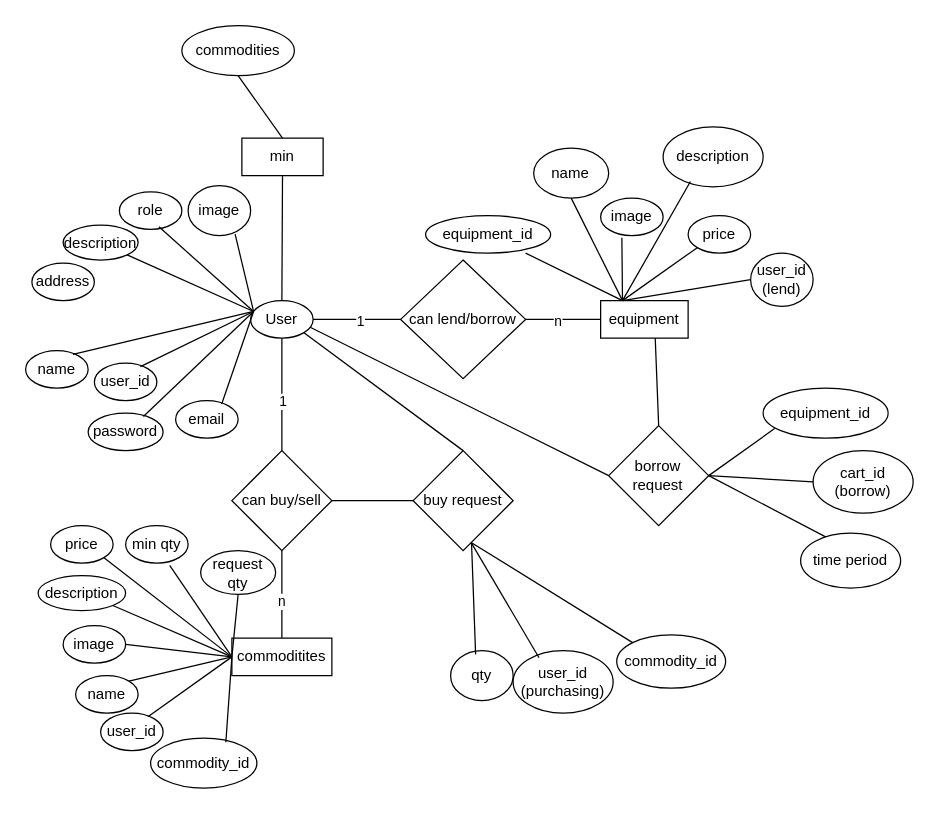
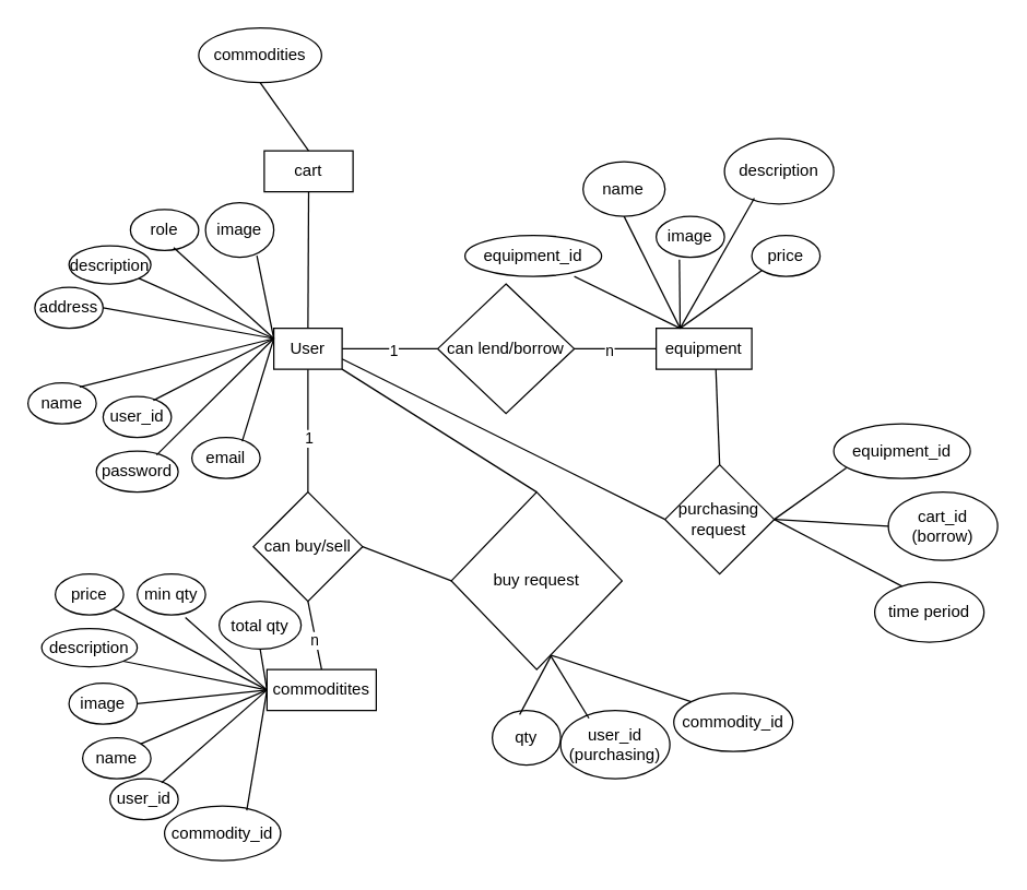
  <mxCell id="0" />
  <mxCell id="1" parent="0" />
- <mxCell id="2" value="User" style="ellipse;whiteSpace=wrap;html=1;" parent="1" vertex="1"><mxGeometry x="200" y="240" width="50" height="30" as="geometry" /></mxCell>
+ <mxCell id="2" value="User" style="rounded=0;whiteSpace=wrap;html=1;" parent="1" vertex="1"><mxGeometry x="200" y="240" width="50" height="30" as="geometry" /></mxCell>
  <mxCell id="3" value="user_id" style="ellipse;whiteSpace=wrap;html=1;" parent="1" vertex="1"><mxGeometry x="75" y="290" width="50" height="30" as="geometry" /></mxCell>
  <mxCell id="4" value="" style="endArrow=none;html=1;rounded=0;entryX=0.737;entryY=0.092;entryDx=0;entryDy=0;exitX=0;exitY=0.25;exitDx=0;exitDy=0;entryPerimeter=0;" parent="1" source="2" target="3" edge="1"><mxGeometry width="50" height="50" relative="1" as="geometry"><mxPoint x="200" y="240" as="sourcePoint" /><mxPoint x="180" y="260" as="targetPoint" /></mxGeometry></mxCell>
  <mxCell id="5" value="name" style="ellipse;whiteSpace=wrap;html=1;" parent="1" vertex="1"><mxGeometry x="20" y="280" width="50" height="30" as="geometry" /></mxCell>
  <mxCell id="6" value="" style="endArrow=none;html=1;rounded=0;entryX=0.757;entryY=0.099;entryDx=0;entryDy=0;entryPerimeter=0;exitX=0;exitY=0.25;exitDx=0;exitDy=0;" parent="1" source="2" target="5" edge="1"><mxGeometry width="50" height="50" relative="1" as="geometry"><mxPoint x="130" y="218" as="sourcePoint" /><mxPoint x="110" y="230" as="targetPoint" /></mxGeometry></mxCell>
  <mxCell id="7" value="address" style="ellipse;whiteSpace=wrap;html=1;" parent="1" vertex="1"><mxGeometry x="25" y="210" width="50" height="30" as="geometry" /></mxCell>
+ <mxCell id="8" value="" style="endArrow=none;html=1;rounded=0;entryX=1;entryY=0.5;entryDx=0;entryDy=0;exitX=0;exitY=0.25;exitDx=0;exitDy=0;" parent="1" source="2" target="7" edge="1"><mxGeometry width="50" height="50" relative="1" as="geometry"><mxPoint x="120" y="188" as="sourcePoint" /><mxPoint x="100" y="200" as="targetPoint" /></mxGeometry></mxCell>
  <mxCell id="9" value="description" style="ellipse;whiteSpace=wrap;html=1;" parent="1" vertex="1"><mxGeometry x="50" y="179.5" width="60" height="28" as="geometry" /></mxCell>
  <mxCell id="10" value="" style="endArrow=none;html=1;rounded=0;entryX=1;entryY=1;entryDx=0;entryDy=0;exitX=0;exitY=0.25;exitDx=0;exitDy=0;" parent="1" source="2" target="9" edge="1"><mxGeometry width="50" height="50" relative="1" as="geometry"><mxPoint x="120" y="150" as="sourcePoint" /><mxPoint x="100" y="162" as="targetPoint" /></mxGeometry></mxCell>
  <mxCell id="11" value="" style="endArrow=none;html=1;rounded=0;entryX=0.5;entryY=1;entryDx=0;entryDy=0;exitX=0.5;exitY=0;exitDx=0;exitDy=0;" parent="1" source="13" target="2" edge="1"><mxGeometry width="50" height="50" relative="1" as="geometry"><mxPoint x="225" y="370" as="sourcePoint" /><mxPoint x="260" y="320" as="targetPoint" /></mxGeometry></mxCell>
  <mxCell id="12" value="1" style="edgeLabel;html=1;align=center;verticalAlign=middle;resizable=0;points=[];" parent="11" vertex="1" connectable="0"><mxGeometry x="-0.106" relative="1" as="geometry"><mxPoint as="offset" /></mxGeometry></mxCell>
  <mxCell id="13" value="can buy/sell" style="rhombus;whiteSpace=wrap;html=1;" parent="1" vertex="1"><mxGeometry x="185" y="360" width="80" height="80" as="geometry" /></mxCell>
  <mxCell id="14" value="" style="endArrow=none;html=1;rounded=0;entryX=0.5;entryY=1;entryDx=0;entryDy=0;exitX=0.5;exitY=0;exitDx=0;exitDy=0;" parent="1" source="16" target="13" edge="1"><mxGeometry width="50" height="50" relative="1" as="geometry"><mxPoint x="225" y="460" as="sourcePoint" /><mxPoint x="265" y="490" as="targetPoint" /></mxGeometry></mxCell>
  <mxCell id="15" value="n" style="edgeLabel;html=1;align=center;verticalAlign=middle;resizable=0;points=[];" parent="14" vertex="1" connectable="0"><mxGeometry x="-0.148" y="1" relative="1" as="geometry"><mxPoint as="offset" /></mxGeometry></mxCell>
- <mxCell id="16" value="commoditites" style="rounded=0;whiteSpace=wrap;html=1;" parent="1" vertex="1"><mxGeometry x="185" y="510" width="80" height="30" as="geometry" /></mxCell>
+ <mxCell id="16" value="commoditites" style="rounded=0;whiteSpace=wrap;html=1;" parent="1" vertex="1"><mxGeometry x="195" y="490" width="80" height="30" as="geometry" /></mxCell>
  <mxCell id="17" value="role" style="ellipse;whiteSpace=wrap;html=1;" parent="1" vertex="1"><mxGeometry x="95" y="153" width="50" height="30" as="geometry" /></mxCell>
  <mxCell id="18" value="" style="endArrow=none;html=1;rounded=0;entryX=0.633;entryY=0.931;entryDx=0;entryDy=0;entryPerimeter=0;exitX=0;exitY=0.25;exitDx=0;exitDy=0;" parent="1" source="2" target="17" edge="1"><mxGeometry width="50" height="50" relative="1" as="geometry"><mxPoint x="200" y="250" as="sourcePoint" /><mxPoint x="230" y="310" as="targetPoint" /></mxGeometry></mxCell>
  <mxCell id="19" value="commodity_id" style="ellipse;whiteSpace=wrap;html=1;" parent="1" vertex="1"><mxGeometry x="120" y="590" width="85" height="40" as="geometry" /></mxCell>
  <mxCell id="20" value="" style="endArrow=none;html=1;rounded=0;entryX=0;entryY=0.5;entryDx=0;entryDy=0;exitX=0.708;exitY=0.081;exitDx=0;exitDy=0;exitPerimeter=0;" parent="1" source="19" target="16" edge="1"><mxGeometry width="50" height="50" relative="1" as="geometry"><mxPoint x="110" y="530" as="sourcePoint" /><mxPoint x="160" y="480" as="targetPoint" /></mxGeometry></mxCell>
  <mxCell id="21" value="name" style="ellipse;whiteSpace=wrap;html=1;" parent="1" vertex="1"><mxGeometry x="60" y="540" width="50" height="30" as="geometry" /></mxCell>
  <mxCell id="22" value="" style="endArrow=none;html=1;rounded=0;entryX=1;entryY=0;entryDx=0;entryDy=0;exitX=0;exitY=0.5;exitDx=0;exitDy=0;" parent="1" source="16" target="21" edge="1"><mxGeometry width="50" height="50" relative="1" as="geometry"><mxPoint x="115" y="440" as="sourcePoint" /><mxPoint x="95" y="452" as="targetPoint" /></mxGeometry></mxCell>
  <mxCell id="23" value="image" style="ellipse;whiteSpace=wrap;html=1;" parent="1" vertex="1"><mxGeometry x="50" y="500" width="50" height="30" as="geometry" /></mxCell>
  <mxCell id="24" value="" style="endArrow=none;html=1;rounded=0;entryX=1;entryY=0.5;entryDx=0;entryDy=0;exitX=0;exitY=0.5;exitDx=0;exitDy=0;" parent="1" source="16" target="23" edge="1"><mxGeometry width="50" height="50" relative="1" as="geometry"><mxPoint x="225" y="510" as="sourcePoint" /><mxPoint x="100" y="425" as="targetPoint" /></mxGeometry></mxCell>
  <mxCell id="25" value="description" style="ellipse;whiteSpace=wrap;html=1;" parent="1" vertex="1"><mxGeometry x="30" y="460" width="70" height="28" as="geometry" /></mxCell>
  <mxCell id="26" value="" style="endArrow=none;html=1;rounded=0;entryX=1;entryY=1;entryDx=0;entryDy=0;exitX=0;exitY=0.5;exitDx=0;exitDy=0;" parent="1" source="16" target="25" edge="1"><mxGeometry width="50" height="50" relative="1" as="geometry"><mxPoint x="120" y="380" as="sourcePoint" /><mxPoint x="100" y="392" as="targetPoint" /></mxGeometry></mxCell>
  <mxCell id="27" value="price" style="ellipse;whiteSpace=wrap;html=1;" parent="1" vertex="1"><mxGeometry x="40" y="420" width="50" height="30" as="geometry" /></mxCell>
  <mxCell id="28" value="" style="endArrow=none;html=1;rounded=0;entryX=1;entryY=1;entryDx=0;entryDy=0;exitX=0;exitY=0.5;exitDx=0;exitDy=0;" parent="1" source="16" target="27" edge="1"><mxGeometry width="50" height="50" relative="1" as="geometry"><mxPoint x="125" y="350" as="sourcePoint" /><mxPoint x="105" y="362" as="targetPoint" /></mxGeometry></mxCell>
  <mxCell id="29" value="min qty" style="ellipse;whiteSpace=wrap;html=1;" parent="1" vertex="1"><mxGeometry x="100" y="420" width="50" height="30" as="geometry" /></mxCell>
  <mxCell id="30" value="" style="endArrow=none;html=1;rounded=0;entryX=0.705;entryY=1.062;entryDx=0;entryDy=0;entryPerimeter=0;exitX=0;exitY=0.5;exitDx=0;exitDy=0;" parent="1" source="16" target="29" edge="1"><mxGeometry width="50" height="50" relative="1" as="geometry"><mxPoint x="300" y="348" as="sourcePoint" /><mxPoint x="280" y="360" as="targetPoint" /></mxGeometry></mxCell>
  <mxCell id="31" value="user_id" style="ellipse;whiteSpace=wrap;html=1;" parent="1" vertex="1"><mxGeometry x="80" y="570" width="50" height="30" as="geometry" /></mxCell>
  <mxCell id="32" value="" style="endArrow=none;html=1;rounded=0;entryX=0.757;entryY=0.099;entryDx=0;entryDy=0;entryPerimeter=0;exitX=0;exitY=0.5;exitDx=0;exitDy=0;" parent="1" source="16" target="31" edge="1"><mxGeometry width="50" height="50" relative="1" as="geometry"><mxPoint x="310" y="358" as="sourcePoint" /><mxPoint x="290" y="370" as="targetPoint" /></mxGeometry></mxCell>
  <mxCell id="33" value="" style="endArrow=none;html=1;rounded=0;exitX=1;exitY=0.5;exitDx=0;exitDy=0;entryX=0;entryY=0.5;entryDx=0;entryDy=0;" parent="1" source="2" target="35" edge="1"><mxGeometry width="50" height="50" relative="1" as="geometry"><mxPoint x="320" y="260" as="sourcePoint" /><mxPoint x="330" y="255" as="targetPoint" /></mxGeometry></mxCell>
  <mxCell id="34" value="1" style="edgeLabel;html=1;align=center;verticalAlign=middle;resizable=0;points=[];" parent="33" vertex="1" connectable="0"><mxGeometry x="0.062" y="-1" relative="1" as="geometry"><mxPoint as="offset" /></mxGeometry></mxCell>
  <mxCell id="35" value="can lend/borrow" style="rhombus;whiteSpace=wrap;html=1;" parent="1" vertex="1"><mxGeometry x="320" y="207.5" width="100" height="95" as="geometry" /></mxCell>
  <mxCell id="36" value="" style="endArrow=none;html=1;rounded=0;exitX=1;exitY=0.5;exitDx=0;exitDy=0;entryX=0;entryY=0.5;entryDx=0;entryDy=0;" parent="1" source="35" target="38" edge="1"><mxGeometry width="50" height="50" relative="1" as="geometry"><mxPoint x="450" y="270" as="sourcePoint" /><mxPoint x="490" y="255" as="targetPoint" /></mxGeometry></mxCell>
  <mxCell id="37" value="n" style="edgeLabel;html=1;align=center;verticalAlign=middle;resizable=0;points=[];" parent="36" vertex="1" connectable="0"><mxGeometry x="-0.178" y="-1" relative="1" as="geometry"><mxPoint as="offset" /></mxGeometry></mxCell>
  <mxCell id="38" value="equipment" style="rounded=0;whiteSpace=wrap;html=1;" parent="1" vertex="1"><mxGeometry x="480" y="240" width="70" height="30" as="geometry" /></mxCell>
  <mxCell id="39" value="equipment_id" style="ellipse;whiteSpace=wrap;html=1;" parent="1" vertex="1"><mxGeometry x="340" y="172" width="100" height="30" as="geometry" /></mxCell>
  <mxCell id="40" value="" style="endArrow=none;html=1;rounded=0;entryX=0.8;entryY=1;entryDx=0;entryDy=0;entryPerimeter=0;exitX=0.25;exitY=0;exitDx=0;exitDy=0;" parent="1" source="38" target="39" edge="1"><mxGeometry width="50" height="50" relative="1" as="geometry"><mxPoint x="520" y="268" as="sourcePoint" /><mxPoint x="500" y="280" as="targetPoint" /></mxGeometry></mxCell>
  <mxCell id="41" value="name" style="ellipse;whiteSpace=wrap;html=1;" parent="1" vertex="1"><mxGeometry x="426.44" y="118" width="60" height="40" as="geometry" /></mxCell>
  <mxCell id="42" value="" style="endArrow=none;html=1;rounded=0;entryX=0.5;entryY=1;entryDx=0;entryDy=0;exitX=0.25;exitY=0;exitDx=0;exitDy=0;" parent="1" source="38" target="41" edge="1"><mxGeometry width="50" height="50" relative="1" as="geometry"><mxPoint x="570" y="98" as="sourcePoint" /><mxPoint x="550" y="110" as="targetPoint" /></mxGeometry></mxCell>
  <mxCell id="43" value="description" style="ellipse;whiteSpace=wrap;html=1;" parent="1" vertex="1"><mxGeometry x="530" y="101" width="80" height="48" as="geometry" /></mxCell>
  <mxCell id="44" value="" style="endArrow=none;html=1;rounded=0;entryX=0.273;entryY=0.911;entryDx=0;entryDy=0;entryPerimeter=0;exitX=0.25;exitY=0;exitDx=0;exitDy=0;" parent="1" source="38" target="43" edge="1"><mxGeometry width="50" height="50" relative="1" as="geometry"><mxPoint x="610" y="60" as="sourcePoint" /><mxPoint x="590" y="72" as="targetPoint" /></mxGeometry></mxCell>
  <mxCell id="45" value="image" style="ellipse;whiteSpace=wrap;html=1;" parent="1" vertex="1"><mxGeometry x="480" y="158" width="50" height="30" as="geometry" /></mxCell>
  <mxCell id="46" value="" style="endArrow=none;html=1;rounded=0;entryX=0.34;entryY=1.056;entryDx=0;entryDy=0;entryPerimeter=0;exitX=0.25;exitY=0;exitDx=0;exitDy=0;" parent="1" source="38" target="45" edge="1"><mxGeometry width="50" height="50" relative="1" as="geometry"><mxPoint x="480" y="249" as="sourcePoint" /><mxPoint x="552.5" y="110" as="targetPoint" /></mxGeometry></mxCell>
  <mxCell id="47" value="price" style="ellipse;whiteSpace=wrap;html=1;" parent="1" vertex="1"><mxGeometry x="550" y="172" width="50" height="30" as="geometry" /></mxCell>
  <mxCell id="48" value="" style="endArrow=none;html=1;rounded=0;entryX=0;entryY=1;entryDx=0;entryDy=0;exitX=0.25;exitY=0;exitDx=0;exitDy=0;" parent="1" source="38" target="47" edge="1"><mxGeometry width="50" height="50" relative="1" as="geometry"><mxPoint x="510" y="240" as="sourcePoint" /><mxPoint x="626.12" y="133.34" as="targetPoint" /></mxGeometry></mxCell>
- <mxCell id="49" value="user_id&lt;div&gt;(lend)&lt;/div&gt;" style="ellipse;whiteSpace=wrap;html=1;" vertex="1" parent="1"><mxGeometry x="600" y="202" width="50" height="42.5" as="geometry" /></mxCell>
- <mxCell id="50" value="" style="endArrow=none;html=1;rounded=0;entryX=0;entryY=0.5;entryDx=0;entryDy=0;exitX=0.25;exitY=0;exitDx=0;exitDy=0;" edge="1" parent="1" target="49" source="38"><mxGeometry width="50" height="50" relative="1" as="geometry"><mxPoint x="530" y="275.5" as="sourcePoint" /><mxPoint x="658.12" y="168.84" as="targetPoint" /></mxGeometry></mxCell>
  <mxCell id="51" value="" style="endArrow=none;html=1;rounded=0;exitX=1;exitY=1;exitDx=0;exitDy=0;entryX=0.5;entryY=0;entryDx=0;entryDy=0;" edge="1" parent="1" source="2" target="52"><mxGeometry width="50" height="50" relative="1" as="geometry"><mxPoint x="320" y="370" as="sourcePoint" /><mxPoint x="330" y="370" as="targetPoint" /></mxGeometry></mxCell>
- <mxCell id="52" value="buy request" style="rhombus;whiteSpace=wrap;html=1;" vertex="1" parent="1"><mxGeometry x="330" y="360" width="80" height="80" as="geometry" /></mxCell>
+ <mxCell id="52" value="buy request" style="rhombus;whiteSpace=wrap;html=1;" vertex="1" parent="1"><mxGeometry x="330" y="360" width="125" height="130" as="geometry" /></mxCell>
  <mxCell id="53" value="" style="endArrow=none;html=1;rounded=0;entryX=0;entryY=0.5;entryDx=0;entryDy=0;exitX=1;exitY=0.5;exitDx=0;exitDy=0;" edge="1" parent="1" source="13" target="52"><mxGeometry width="50" height="50" relative="1" as="geometry"><mxPoint x="270" y="468" as="sourcePoint" /><mxPoint x="320" y="418" as="targetPoint" /></mxGeometry></mxCell>
- <mxCell id="54" value="request qty" style="ellipse;whiteSpace=wrap;html=1;" vertex="1" parent="1"><mxGeometry x="160" y="440" width="60" height="35" as="geometry" /></mxCell>
+ <mxCell id="54" value="total qty" style="ellipse;whiteSpace=wrap;html=1;" vertex="1" parent="1"><mxGeometry x="160" y="440" width="60" height="35" as="geometry" /></mxCell>
  <mxCell id="55" value="" style="endArrow=none;html=1;rounded=0;entryX=0.5;entryY=1;entryDx=0;entryDy=0;exitX=0;exitY=0.5;exitDx=0;exitDy=0;" edge="1" parent="1" target="54" source="16"><mxGeometry width="50" height="50" relative="1" as="geometry"><mxPoint x="245" y="540" as="sourcePoint" /><mxPoint x="340" y="375" as="targetPoint" /></mxGeometry></mxCell>
  <mxCell id="56" value="qty" style="ellipse;whiteSpace=wrap;html=1;" vertex="1" parent="1"><mxGeometry x="360" y="520" width="50" height="40" as="geometry" /></mxCell>
  <mxCell id="57" value="" style="endArrow=none;html=1;rounded=0;exitX=0.584;exitY=0.923;exitDx=0;exitDy=0;exitPerimeter=0;" edge="1" parent="1" source="52"><mxGeometry width="50" height="50" relative="1" as="geometry"><mxPoint x="376.32" y="450" as="sourcePoint" /><mxPoint x="380" y="523" as="targetPoint" /></mxGeometry></mxCell>
  <mxCell id="58" value="user_id&lt;div&gt;(purchasing)&lt;/div&gt;" style="ellipse;whiteSpace=wrap;html=1;" vertex="1" parent="1"><mxGeometry x="410" y="520" width="80" height="50" as="geometry" /></mxCell>
  <mxCell id="59" value="" style="endArrow=none;html=1;rounded=0;exitX=0.582;exitY=0.923;exitDx=0;exitDy=0;exitPerimeter=0;entryX=0.259;entryY=0.114;entryDx=0;entryDy=0;entryPerimeter=0;" edge="1" parent="1" source="52" target="58"><mxGeometry width="50" height="50" relative="1" as="geometry"><mxPoint x="420" y="445.44" as="sourcePoint" /><mxPoint x="492.8" y="535.56" as="targetPoint" /></mxGeometry></mxCell>
  <mxCell id="60" value="commodity_id" style="ellipse;whiteSpace=wrap;html=1;" vertex="1" parent="1"><mxGeometry x="492.88" y="507.36" width="87.12" height="42.64" as="geometry" /></mxCell>
  <mxCell id="61" value="" style="endArrow=none;html=1;rounded=0;exitX=0.58;exitY=0.918;exitDx=0;exitDy=0;exitPerimeter=0;entryX=0;entryY=0;entryDx=0;entryDy=0;" edge="1" parent="1" source="52" target="60"><mxGeometry width="50" height="50" relative="1" as="geometry"><mxPoint x="360" y="420" as="sourcePoint" /><mxPoint x="512.88" y="510.36" as="targetPoint" /></mxGeometry></mxCell>
  <mxCell id="62" value="" style="endArrow=none;html=1;rounded=0;exitX=0.5;exitY=0;exitDx=0;exitDy=0;entryX=0.5;entryY=1;entryDx=0;entryDy=0;" edge="1" parent="1" source="2" target="63"><mxGeometry width="50" height="50" relative="1" as="geometry"><mxPoint x="220" y="184" as="sourcePoint" /><mxPoint x="225" y="120" as="targetPoint" /></mxGeometry></mxCell>
- <mxCell id="63" value="min" style="rounded=0;whiteSpace=wrap;html=1;" vertex="1" parent="1"><mxGeometry x="193" y="110" width="65" height="30" as="geometry" /></mxCell>
+ <mxCell id="63" value="cart" style="rounded=0;whiteSpace=wrap;html=1;" vertex="1" parent="1"><mxGeometry x="193" y="110" width="65" height="30" as="geometry" /></mxCell>
  <mxCell id="64" value="" style="endArrow=none;html=1;rounded=0;exitX=0.5;exitY=0;exitDx=0;exitDy=0;entryX=0.5;entryY=1;entryDx=0;entryDy=0;" edge="1" parent="1" source="63" target="65"><mxGeometry width="50" height="50" relative="1" as="geometry"><mxPoint x="215" y="100" as="sourcePoint" /><mxPoint x="200" y="70" as="targetPoint" /></mxGeometry></mxCell>
  <mxCell id="65" value="commodities" style="ellipse;whiteSpace=wrap;html=1;" vertex="1" parent="1"><mxGeometry x="145" y="20" width="90" height="40" as="geometry" /></mxCell>
  <mxCell id="66" value="" style="endArrow=none;html=1;rounded=0;exitX=1;exitY=0.75;exitDx=0;exitDy=0;entryX=0;entryY=0.5;entryDx=0;entryDy=0;" edge="1" parent="1" source="2" target="67"><mxGeometry width="50" height="50" relative="1" as="geometry"><mxPoint x="490" y="370" as="sourcePoint" /><mxPoint x="470" y="350" as="targetPoint" /></mxGeometry></mxCell>
- <mxCell id="67" value="borrow request" style="rhombus;whiteSpace=wrap;html=1;" vertex="1" parent="1"><mxGeometry x="486.44" y="340" width="80" height="80" as="geometry" /></mxCell>
+ <mxCell id="67" value="purchasing request" style="rhombus;whiteSpace=wrap;html=1;" vertex="1" parent="1"><mxGeometry x="486.44" y="340" width="80" height="80" as="geometry" /></mxCell>
  <mxCell id="68" value="" style="endArrow=none;html=1;rounded=0;entryX=0.624;entryY=1;entryDx=0;entryDy=0;exitX=0.5;exitY=0;exitDx=0;exitDy=0;entryPerimeter=0;" edge="1" parent="1" source="67" target="38"><mxGeometry width="50" height="50" relative="1" as="geometry"><mxPoint x="500" y="350" as="sourcePoint" /><mxPoint x="550" y="300" as="targetPoint" /></mxGeometry></mxCell>
  <mxCell id="69" value="equipment_id" style="ellipse;whiteSpace=wrap;html=1;" vertex="1" parent="1"><mxGeometry x="610" y="310" width="100" height="40" as="geometry" /></mxCell>
  <mxCell id="70" value="" style="endArrow=none;html=1;rounded=0;exitX=1;exitY=0.5;exitDx=0;exitDy=0;entryX=0.092;entryY=0.809;entryDx=0;entryDy=0;entryPerimeter=0;" edge="1" parent="1" source="67" target="69"><mxGeometry width="50" height="50" relative="1" as="geometry"><mxPoint x="580" y="315" as="sourcePoint" /><mxPoint x="643.56" y="318" as="targetPoint" /></mxGeometry></mxCell>
  <mxCell id="71" value="cart_id&lt;div&gt;(borrow)&lt;/div&gt;" style="ellipse;whiteSpace=wrap;html=1;" vertex="1" parent="1"><mxGeometry x="650" y="360" width="80" height="50" as="geometry" /></mxCell>
  <mxCell id="72" value="" style="endArrow=none;html=1;rounded=0;exitX=1;exitY=0.5;exitDx=0;exitDy=0;entryX=0;entryY=0.5;entryDx=0;entryDy=0;" edge="1" parent="1" source="67" target="71"><mxGeometry width="50" height="50" relative="1" as="geometry"><mxPoint x="590" y="367" as="sourcePoint" /><mxPoint x="723.56" y="438" as="targetPoint" /></mxGeometry></mxCell>
  <mxCell id="73" value="time period" style="ellipse;whiteSpace=wrap;html=1;" vertex="1" parent="1"><mxGeometry x="640" y="426" width="80" height="44" as="geometry" /></mxCell>
  <mxCell id="74" value="" style="endArrow=none;html=1;rounded=0;exitX=1;exitY=0.5;exitDx=0;exitDy=0;" edge="1" parent="1" source="67"><mxGeometry width="50" height="50" relative="1" as="geometry"><mxPoint x="657" y="340" as="sourcePoint" /><mxPoint x="660" y="429" as="targetPoint" /></mxGeometry></mxCell>
  <mxCell id="75" value="image" style="ellipse;whiteSpace=wrap;html=1;" vertex="1" parent="1"><mxGeometry x="150" y="148" width="50" height="40" as="geometry" /></mxCell>
  <mxCell id="76" value="" style="endArrow=none;html=1;rounded=0;exitX=0;exitY=0.25;exitDx=0;exitDy=0;entryX=0.752;entryY=0.972;entryDx=0;entryDy=0;entryPerimeter=0;" edge="1" parent="1" source="2" target="75"><mxGeometry width="50" height="50" relative="1" as="geometry"><mxPoint x="137" y="64" as="sourcePoint" /><mxPoint x="140" y="153" as="targetPoint" /></mxGeometry></mxCell>
  <mxCell id="77" value="password" style="ellipse;whiteSpace=wrap;html=1;" vertex="1" parent="1"><mxGeometry x="70" y="330" width="60" height="30" as="geometry" /></mxCell>
  <mxCell id="78" value="" style="endArrow=none;html=1;rounded=0;entryX=0.737;entryY=0.092;entryDx=0;entryDy=0;exitX=0;exitY=0.25;exitDx=0;exitDy=0;entryPerimeter=0;" edge="1" parent="1" target="77" source="2"><mxGeometry width="50" height="50" relative="1" as="geometry"><mxPoint x="225" y="287" as="sourcePoint" /><mxPoint x="205" y="300" as="targetPoint" /></mxGeometry></mxCell>
  <mxCell id="79" value="email" style="ellipse;whiteSpace=wrap;html=1;" vertex="1" parent="1"><mxGeometry x="140" y="320" width="50" height="30" as="geometry" /></mxCell>
  <mxCell id="80" value="" style="endArrow=none;html=1;rounded=0;entryX=0.737;entryY=0.092;entryDx=0;entryDy=0;exitX=0;exitY=0.25;exitDx=0;exitDy=0;entryPerimeter=0;" edge="1" parent="1" target="79" source="2"><mxGeometry width="50" height="50" relative="1" as="geometry"><mxPoint x="265" y="277" as="sourcePoint" /><mxPoint x="245" y="290" as="targetPoint" /></mxGeometry></mxCell>
